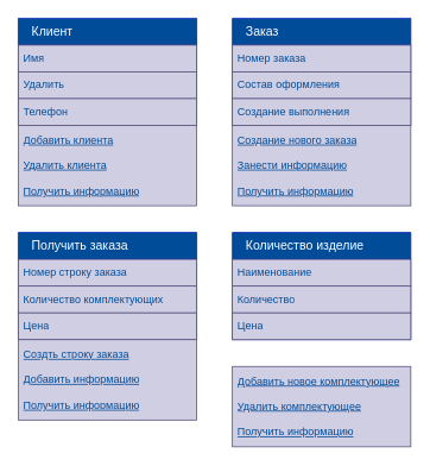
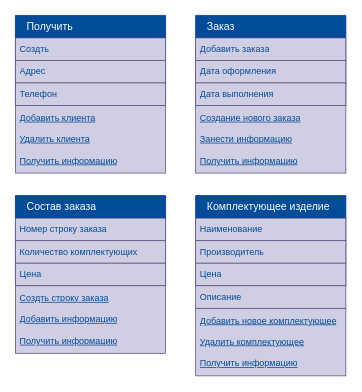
  <mxCell id="0" />
  <mxCell id="1" parent="0" />
- <mxCell id="2" value="&amp;nbsp; &amp;nbsp; &lt;font style=&quot;font-size: 14px;&quot;&gt;Клиент&lt;/font&gt;" style="swimlane;fontStyle=0;childLayout=stackLayout;horizontal=1;startSize=30;horizontalStack=0;resizeParent=1;resizeParentMax=0;resizeLast=0;collapsible=1;marginBottom=0;whiteSpace=wrap;html=1;fillColor=#004C99;fontColor=#ffffff;strokeColor=#001DBC;align=left;" vertex="1" parent="1"><mxGeometry x="20" y="20" width="200" height="120" as="geometry"><mxRectangle x="170" y="60" width="80" height="30" as="alternateBounds" /></mxGeometry></mxCell>
- <mxCell id="3" value="&lt;font color=&quot;#004c99&quot;&gt;Имя&lt;/font&gt;" style="text;strokeColor=#56517e;fillColor=#d0cee2;align=left;verticalAlign=middle;spacingLeft=4;spacingRight=4;overflow=hidden;points=[[0,0.5],[1,0.5]];portConstraint=eastwest;rotatable=0;whiteSpace=wrap;html=1;" vertex="1" parent="2"><mxGeometry y="30" width="200" height="30" as="geometry" /></mxCell>
- <mxCell id="4" value="&lt;font color=&quot;#004c99&quot;&gt;Удалить&lt;/font&gt;" style="text;strokeColor=#56517e;fillColor=#d0cee2;align=left;verticalAlign=middle;spacingLeft=4;spacingRight=4;overflow=hidden;points=[[0,0.5],[1,0.5]];portConstraint=eastwest;rotatable=0;whiteSpace=wrap;html=1;" vertex="1" parent="2"><mxGeometry y="60" width="200" height="30" as="geometry" /></mxCell>
+ <mxCell id="2" value="&amp;nbsp; &amp;nbsp; &lt;font style=&quot;font-size: 14px;&quot;&gt;Получить&lt;/font&gt;" style="swimlane;fontStyle=0;childLayout=stackLayout;horizontal=1;startSize=30;horizontalStack=0;resizeParent=1;resizeParentMax=0;resizeLast=0;collapsible=1;marginBottom=0;whiteSpace=wrap;html=1;fillColor=#004C99;fontColor=#ffffff;strokeColor=#001DBC;align=left;" vertex="1" parent="1"><mxGeometry x="20" y="20" width="200" height="120" as="geometry"><mxRectangle x="170" y="60" width="80" height="30" as="alternateBounds" /></mxGeometry></mxCell>
+ <mxCell id="3" value="&lt;font color=&quot;#004c99&quot;&gt;Создть&lt;/font&gt;" style="text;strokeColor=#56517e;fillColor=#d0cee2;align=left;verticalAlign=middle;spacingLeft=4;spacingRight=4;overflow=hidden;points=[[0,0.5],[1,0.5]];portConstraint=eastwest;rotatable=0;whiteSpace=wrap;html=1;" vertex="1" parent="2"><mxGeometry y="30" width="200" height="30" as="geometry" /></mxCell>
+ <mxCell id="4" value="&lt;font color=&quot;#004c99&quot;&gt;Адрес&lt;/font&gt;" style="text;strokeColor=#56517e;fillColor=#d0cee2;align=left;verticalAlign=middle;spacingLeft=4;spacingRight=4;overflow=hidden;points=[[0,0.5],[1,0.5]];portConstraint=eastwest;rotatable=0;whiteSpace=wrap;html=1;" vertex="1" parent="2"><mxGeometry y="60" width="200" height="30" as="geometry" /></mxCell>
  <mxCell id="5" value="&lt;font color=&quot;#004c99&quot;&gt;Телефон&lt;/font&gt;" style="text;strokeColor=#56517e;fillColor=#d0cee2;align=left;verticalAlign=middle;spacingLeft=4;spacingRight=4;overflow=hidden;points=[[0,0.5],[1,0.5]];portConstraint=eastwest;rotatable=0;whiteSpace=wrap;html=1;" vertex="1" parent="2"><mxGeometry y="90" width="200" height="30" as="geometry" /></mxCell>
  <mxCell id="6" value="&lt;font color=&quot;#004c99&quot;&gt;&lt;u&gt;Добавить клиента&lt;/u&gt;&lt;/font&gt;&lt;div&gt;&lt;br&gt;&lt;/div&gt;&lt;div&gt;&lt;font color=&quot;#004c99&quot;&gt;&lt;u&gt;Удалить клиента&lt;/u&gt;&lt;/font&gt;&lt;/div&gt;&lt;div&gt;&lt;u style=&quot;color: rgb(0, 76, 153); background-color: initial;&quot;&gt;&lt;br&gt;&lt;/u&gt;&lt;/div&gt;&lt;div&gt;&lt;u style=&quot;color: rgb(0, 76, 153); background-color: initial;&quot;&gt;Получить информацию&lt;/u&gt;&lt;br&gt;&lt;/div&gt;" style="text;strokeColor=#56517e;fillColor=#d0cee2;align=left;verticalAlign=middle;spacingLeft=4;spacingRight=4;overflow=hidden;points=[[0,0.5],[1,0.5]];portConstraint=eastwest;rotatable=0;whiteSpace=wrap;html=1;" vertex="1" parent="1"><mxGeometry x="20" y="140" width="200" height="90" as="geometry" /></mxCell>
  <mxCell id="7" value="&amp;nbsp; &amp;nbsp; &lt;font style=&quot;font-size: 14px;&quot;&gt;Заказ&lt;/font&gt;" style="swimlane;fontStyle=0;childLayout=stackLayout;horizontal=1;startSize=30;horizontalStack=0;resizeParent=1;resizeParentMax=0;resizeLast=0;collapsible=1;marginBottom=0;whiteSpace=wrap;html=1;fillColor=#004C99;fontColor=#ffffff;strokeColor=#001DBC;align=left;" vertex="1" parent="1"><mxGeometry x="260" y="20" width="200" height="120" as="geometry"><mxRectangle x="170" y="60" width="80" height="30" as="alternateBounds" /></mxGeometry></mxCell>
- <mxCell id="8" value="&lt;font color=&quot;#004c99&quot;&gt;Номер заказа&lt;/font&gt;" style="text;strokeColor=#56517e;fillColor=#d0cee2;align=left;verticalAlign=middle;spacingLeft=4;spacingRight=4;overflow=hidden;points=[[0,0.5],[1,0.5]];portConstraint=eastwest;rotatable=0;whiteSpace=wrap;html=1;" vertex="1" parent="7"><mxGeometry y="30" width="200" height="30" as="geometry" /></mxCell>
- <mxCell id="9" value="&lt;font color=&quot;#004c99&quot;&gt;Состав оформления&lt;/font&gt;" style="text;strokeColor=#56517e;fillColor=#d0cee2;align=left;verticalAlign=middle;spacingLeft=4;spacingRight=4;overflow=hidden;points=[[0,0.5],[1,0.5]];portConstraint=eastwest;rotatable=0;whiteSpace=wrap;html=1;" vertex="1" parent="7"><mxGeometry y="60" width="200" height="30" as="geometry" /></mxCell>
- <mxCell id="10" value="&lt;font color=&quot;#004c99&quot;&gt;Создание выполнения&lt;/font&gt;" style="text;strokeColor=#56517e;fillColor=#d0cee2;align=left;verticalAlign=middle;spacingLeft=4;spacingRight=4;overflow=hidden;points=[[0,0.5],[1,0.5]];portConstraint=eastwest;rotatable=0;whiteSpace=wrap;html=1;" vertex="1" parent="7"><mxGeometry y="90" width="200" height="30" as="geometry" /></mxCell>
+ <mxCell id="8" value="&lt;font color=&quot;#004c99&quot;&gt;Добавить заказа&lt;/font&gt;" style="text;strokeColor=#56517e;fillColor=#d0cee2;align=left;verticalAlign=middle;spacingLeft=4;spacingRight=4;overflow=hidden;points=[[0,0.5],[1,0.5]];portConstraint=eastwest;rotatable=0;whiteSpace=wrap;html=1;" vertex="1" parent="7"><mxGeometry y="30" width="200" height="30" as="geometry" /></mxCell>
+ <mxCell id="9" value="&lt;font color=&quot;#004c99&quot;&gt;Дата оформления&lt;/font&gt;" style="text;strokeColor=#56517e;fillColor=#d0cee2;align=left;verticalAlign=middle;spacingLeft=4;spacingRight=4;overflow=hidden;points=[[0,0.5],[1,0.5]];portConstraint=eastwest;rotatable=0;whiteSpace=wrap;html=1;" vertex="1" parent="7"><mxGeometry y="60" width="200" height="30" as="geometry" /></mxCell>
+ <mxCell id="10" value="&lt;font color=&quot;#004c99&quot;&gt;Дата выполнения&lt;/font&gt;" style="text;strokeColor=#56517e;fillColor=#d0cee2;align=left;verticalAlign=middle;spacingLeft=4;spacingRight=4;overflow=hidden;points=[[0,0.5],[1,0.5]];portConstraint=eastwest;rotatable=0;whiteSpace=wrap;html=1;" vertex="1" parent="7"><mxGeometry y="90" width="200" height="30" as="geometry" /></mxCell>
  <mxCell id="11" value="&lt;font color=&quot;#004c99&quot;&gt;&lt;u&gt;Создание нового заказа&lt;/u&gt;&lt;/font&gt;&lt;div&gt;&lt;br&gt;&lt;/div&gt;&lt;div&gt;&lt;font color=&quot;#004c99&quot;&gt;&lt;u&gt;Занести информацию&lt;/u&gt;&lt;/font&gt;&lt;/div&gt;&lt;div&gt;&lt;u style=&quot;color: rgb(0, 76, 153); background-color: initial;&quot;&gt;&lt;br&gt;&lt;/u&gt;&lt;/div&gt;&lt;div&gt;&lt;u style=&quot;color: rgb(0, 76, 153); background-color: initial;&quot;&gt;Получить информацию&lt;/u&gt;&lt;br&gt;&lt;/div&gt;" style="text;strokeColor=#56517e;fillColor=#d0cee2;align=left;verticalAlign=middle;spacingLeft=4;spacingRight=4;overflow=hidden;points=[[0,0.5],[1,0.5]];portConstraint=eastwest;rotatable=0;whiteSpace=wrap;html=1;" vertex="1" parent="1"><mxGeometry x="260" y="140" width="200" height="90" as="geometry" /></mxCell>
- <mxCell id="12" value="&amp;nbsp; &amp;nbsp; &lt;font style=&quot;font-size: 14px;&quot;&gt;Получить заказа&lt;/font&gt;" style="swimlane;fontStyle=0;childLayout=stackLayout;horizontal=1;startSize=30;horizontalStack=0;resizeParent=1;resizeParentMax=0;resizeLast=0;collapsible=1;marginBottom=0;whiteSpace=wrap;html=1;fillColor=#004C99;fontColor=#ffffff;strokeColor=#001DBC;align=left;" vertex="1" parent="1"><mxGeometry x="20" y="260" width="200" height="120" as="geometry"><mxRectangle x="170" y="60" width="80" height="30" as="alternateBounds" /></mxGeometry></mxCell>
+ <mxCell id="12" value="&amp;nbsp; &amp;nbsp; &lt;font style=&quot;font-size: 14px;&quot;&gt;Состав заказа&lt;/font&gt;" style="swimlane;fontStyle=0;childLayout=stackLayout;horizontal=1;startSize=30;horizontalStack=0;resizeParent=1;resizeParentMax=0;resizeLast=0;collapsible=1;marginBottom=0;whiteSpace=wrap;html=1;fillColor=#004C99;fontColor=#ffffff;strokeColor=#001DBC;align=left;" vertex="1" parent="1"><mxGeometry x="20" y="260" width="200" height="120" as="geometry"><mxRectangle x="170" y="60" width="80" height="30" as="alternateBounds" /></mxGeometry></mxCell>
  <mxCell id="13" value="&lt;font color=&quot;#004c99&quot;&gt;Номер строку заказа&lt;/font&gt;" style="text;strokeColor=#56517e;fillColor=#d0cee2;align=left;verticalAlign=middle;spacingLeft=4;spacingRight=4;overflow=hidden;points=[[0,0.5],[1,0.5]];portConstraint=eastwest;rotatable=0;whiteSpace=wrap;html=1;" vertex="1" parent="12"><mxGeometry y="30" width="200" height="30" as="geometry" /></mxCell>
  <mxCell id="14" value="&lt;font color=&quot;#004c99&quot;&gt;Количество комплектующих&lt;/font&gt;" style="text;strokeColor=#56517e;fillColor=#d0cee2;align=left;verticalAlign=middle;spacingLeft=4;spacingRight=4;overflow=hidden;points=[[0,0.5],[1,0.5]];portConstraint=eastwest;rotatable=0;whiteSpace=wrap;html=1;" vertex="1" parent="12"><mxGeometry y="60" width="200" height="30" as="geometry" /></mxCell>
  <mxCell id="15" value="&lt;font color=&quot;#004c99&quot;&gt;Цена&lt;/font&gt;" style="text;strokeColor=#56517e;fillColor=#d0cee2;align=left;verticalAlign=middle;spacingLeft=4;spacingRight=4;overflow=hidden;points=[[0,0.5],[1,0.5]];portConstraint=eastwest;rotatable=0;whiteSpace=wrap;html=1;" vertex="1" parent="12"><mxGeometry y="90" width="200" height="30" as="geometry" /></mxCell>
  <mxCell id="16" value="&lt;font color=&quot;#004c99&quot;&gt;&lt;u&gt;Создть строку заказа&lt;/u&gt;&lt;/font&gt;&lt;div&gt;&lt;br&gt;&lt;/div&gt;&lt;div&gt;&lt;font color=&quot;#004c99&quot;&gt;&lt;u&gt;Добавить информацию&lt;/u&gt;&lt;/font&gt;&lt;/div&gt;&lt;div&gt;&lt;u style=&quot;color: rgb(0, 76, 153); background-color: initial;&quot;&gt;&lt;br&gt;&lt;/u&gt;&lt;/div&gt;&lt;div&gt;&lt;u style=&quot;color: rgb(0, 76, 153); background-color: initial;&quot;&gt;Получить информацию&lt;/u&gt;&lt;br&gt;&lt;/div&gt;" style="text;strokeColor=#56517e;fillColor=#d0cee2;align=left;verticalAlign=middle;spacingLeft=4;spacingRight=4;overflow=hidden;points=[[0,0.5],[1,0.5]];portConstraint=eastwest;rotatable=0;whiteSpace=wrap;html=1;" vertex="1" parent="1"><mxGeometry x="20" y="380" width="200" height="90" as="geometry" /></mxCell>
- <mxCell id="17" value="&amp;nbsp; &amp;nbsp; &lt;font style=&quot;font-size: 14px;&quot;&gt;Количество изделие&lt;/font&gt;" style="swimlane;fontStyle=0;childLayout=stackLayout;horizontal=1;startSize=30;horizontalStack=0;resizeParent=1;resizeParentMax=0;resizeLast=0;collapsible=1;marginBottom=0;whiteSpace=wrap;html=1;fillColor=#004C99;fontColor=#ffffff;strokeColor=#001DBC;align=left;" vertex="1" parent="1"><mxGeometry x="260" y="260" width="200" height="120" as="geometry"><mxRectangle x="170" y="60" width="80" height="30" as="alternateBounds" /></mxGeometry></mxCell>
+ <mxCell id="17" value="&amp;nbsp; &amp;nbsp; &lt;font style=&quot;font-size: 14px;&quot;&gt;Комплектующее изделие&lt;/font&gt;" style="swimlane;fontStyle=0;childLayout=stackLayout;horizontal=1;startSize=30;horizontalStack=0;resizeParent=1;resizeParentMax=0;resizeLast=0;collapsible=1;marginBottom=0;whiteSpace=wrap;html=1;fillColor=#004C99;fontColor=#ffffff;strokeColor=#001DBC;align=left;" vertex="1" parent="1"><mxGeometry x="260" y="260" width="200" height="120" as="geometry"><mxRectangle x="170" y="60" width="80" height="30" as="alternateBounds" /></mxGeometry></mxCell>
  <mxCell id="18" value="&lt;font color=&quot;#004c99&quot;&gt;Наименование&lt;/font&gt;" style="text;strokeColor=#56517e;fillColor=#d0cee2;align=left;verticalAlign=middle;spacingLeft=4;spacingRight=4;overflow=hidden;points=[[0,0.5],[1,0.5]];portConstraint=eastwest;rotatable=0;whiteSpace=wrap;html=1;" vertex="1" parent="17"><mxGeometry y="30" width="200" height="30" as="geometry" /></mxCell>
- <mxCell id="19" value="&lt;font color=&quot;#004c99&quot;&gt;Количество&lt;/font&gt;" style="text;strokeColor=#56517e;fillColor=#d0cee2;align=left;verticalAlign=middle;spacingLeft=4;spacingRight=4;overflow=hidden;points=[[0,0.5],[1,0.5]];portConstraint=eastwest;rotatable=0;whiteSpace=wrap;html=1;" vertex="1" parent="17"><mxGeometry y="60" width="200" height="30" as="geometry" /></mxCell>
+ <mxCell id="19" value="&lt;font color=&quot;#004c99&quot;&gt;Производитель&lt;/font&gt;" style="text;strokeColor=#56517e;fillColor=#d0cee2;align=left;verticalAlign=middle;spacingLeft=4;spacingRight=4;overflow=hidden;points=[[0,0.5],[1,0.5]];portConstraint=eastwest;rotatable=0;whiteSpace=wrap;html=1;" vertex="1" parent="17"><mxGeometry y="60" width="200" height="30" as="geometry" /></mxCell>
  <mxCell id="20" value="&lt;font color=&quot;#004c99&quot;&gt;Цена&lt;/font&gt;" style="text;strokeColor=#56517e;fillColor=#d0cee2;align=left;verticalAlign=middle;spacingLeft=4;spacingRight=4;overflow=hidden;points=[[0,0.5],[1,0.5]];portConstraint=eastwest;rotatable=0;whiteSpace=wrap;html=1;" vertex="1" parent="17"><mxGeometry y="90" width="200" height="30" as="geometry" /></mxCell>
  <mxCell id="21" value="&lt;font color=&quot;#004c99&quot;&gt;&lt;u&gt;Добавить новое комплектующее&lt;/u&gt;&lt;/font&gt;&lt;br&gt;&lt;div&gt;&lt;br&gt;&lt;/div&gt;&lt;div&gt;&lt;font color=&quot;#004c99&quot;&gt;&lt;u&gt;Удалить комплектующее&lt;/u&gt;&lt;/font&gt;&lt;/div&gt;&lt;div&gt;&lt;u style=&quot;color: rgb(0, 76, 153); background-color: initial;&quot;&gt;&lt;br&gt;&lt;/u&gt;&lt;/div&gt;&lt;div&gt;&lt;u style=&quot;color: rgb(0, 76, 153); background-color: initial;&quot;&gt;Получить информацию&lt;/u&gt;&lt;br&gt;&lt;/div&gt;" style="text;strokeColor=#56517e;fillColor=#d0cee2;align=left;verticalAlign=middle;spacingLeft=4;spacingRight=4;overflow=hidden;points=[[0,0.5],[1,0.5]];portConstraint=eastwest;rotatable=0;whiteSpace=wrap;html=1;" vertex="1" parent="1"><mxGeometry x="260" y="410" width="200" height="90" as="geometry" /></mxCell>
+ <mxCell id="22" value="&lt;font color=&quot;#004c99&quot;&gt;Описание&lt;/font&gt;" style="text;strokeColor=#56517e;fillColor=#d0cee2;align=left;verticalAlign=middle;spacingLeft=4;spacingRight=4;overflow=hidden;points=[[0,0.5],[1,0.5]];portConstraint=eastwest;rotatable=0;whiteSpace=wrap;html=1;" vertex="1" parent="1"><mxGeometry x="260" y="380" width="200" height="30" as="geometry" /></mxCell>
